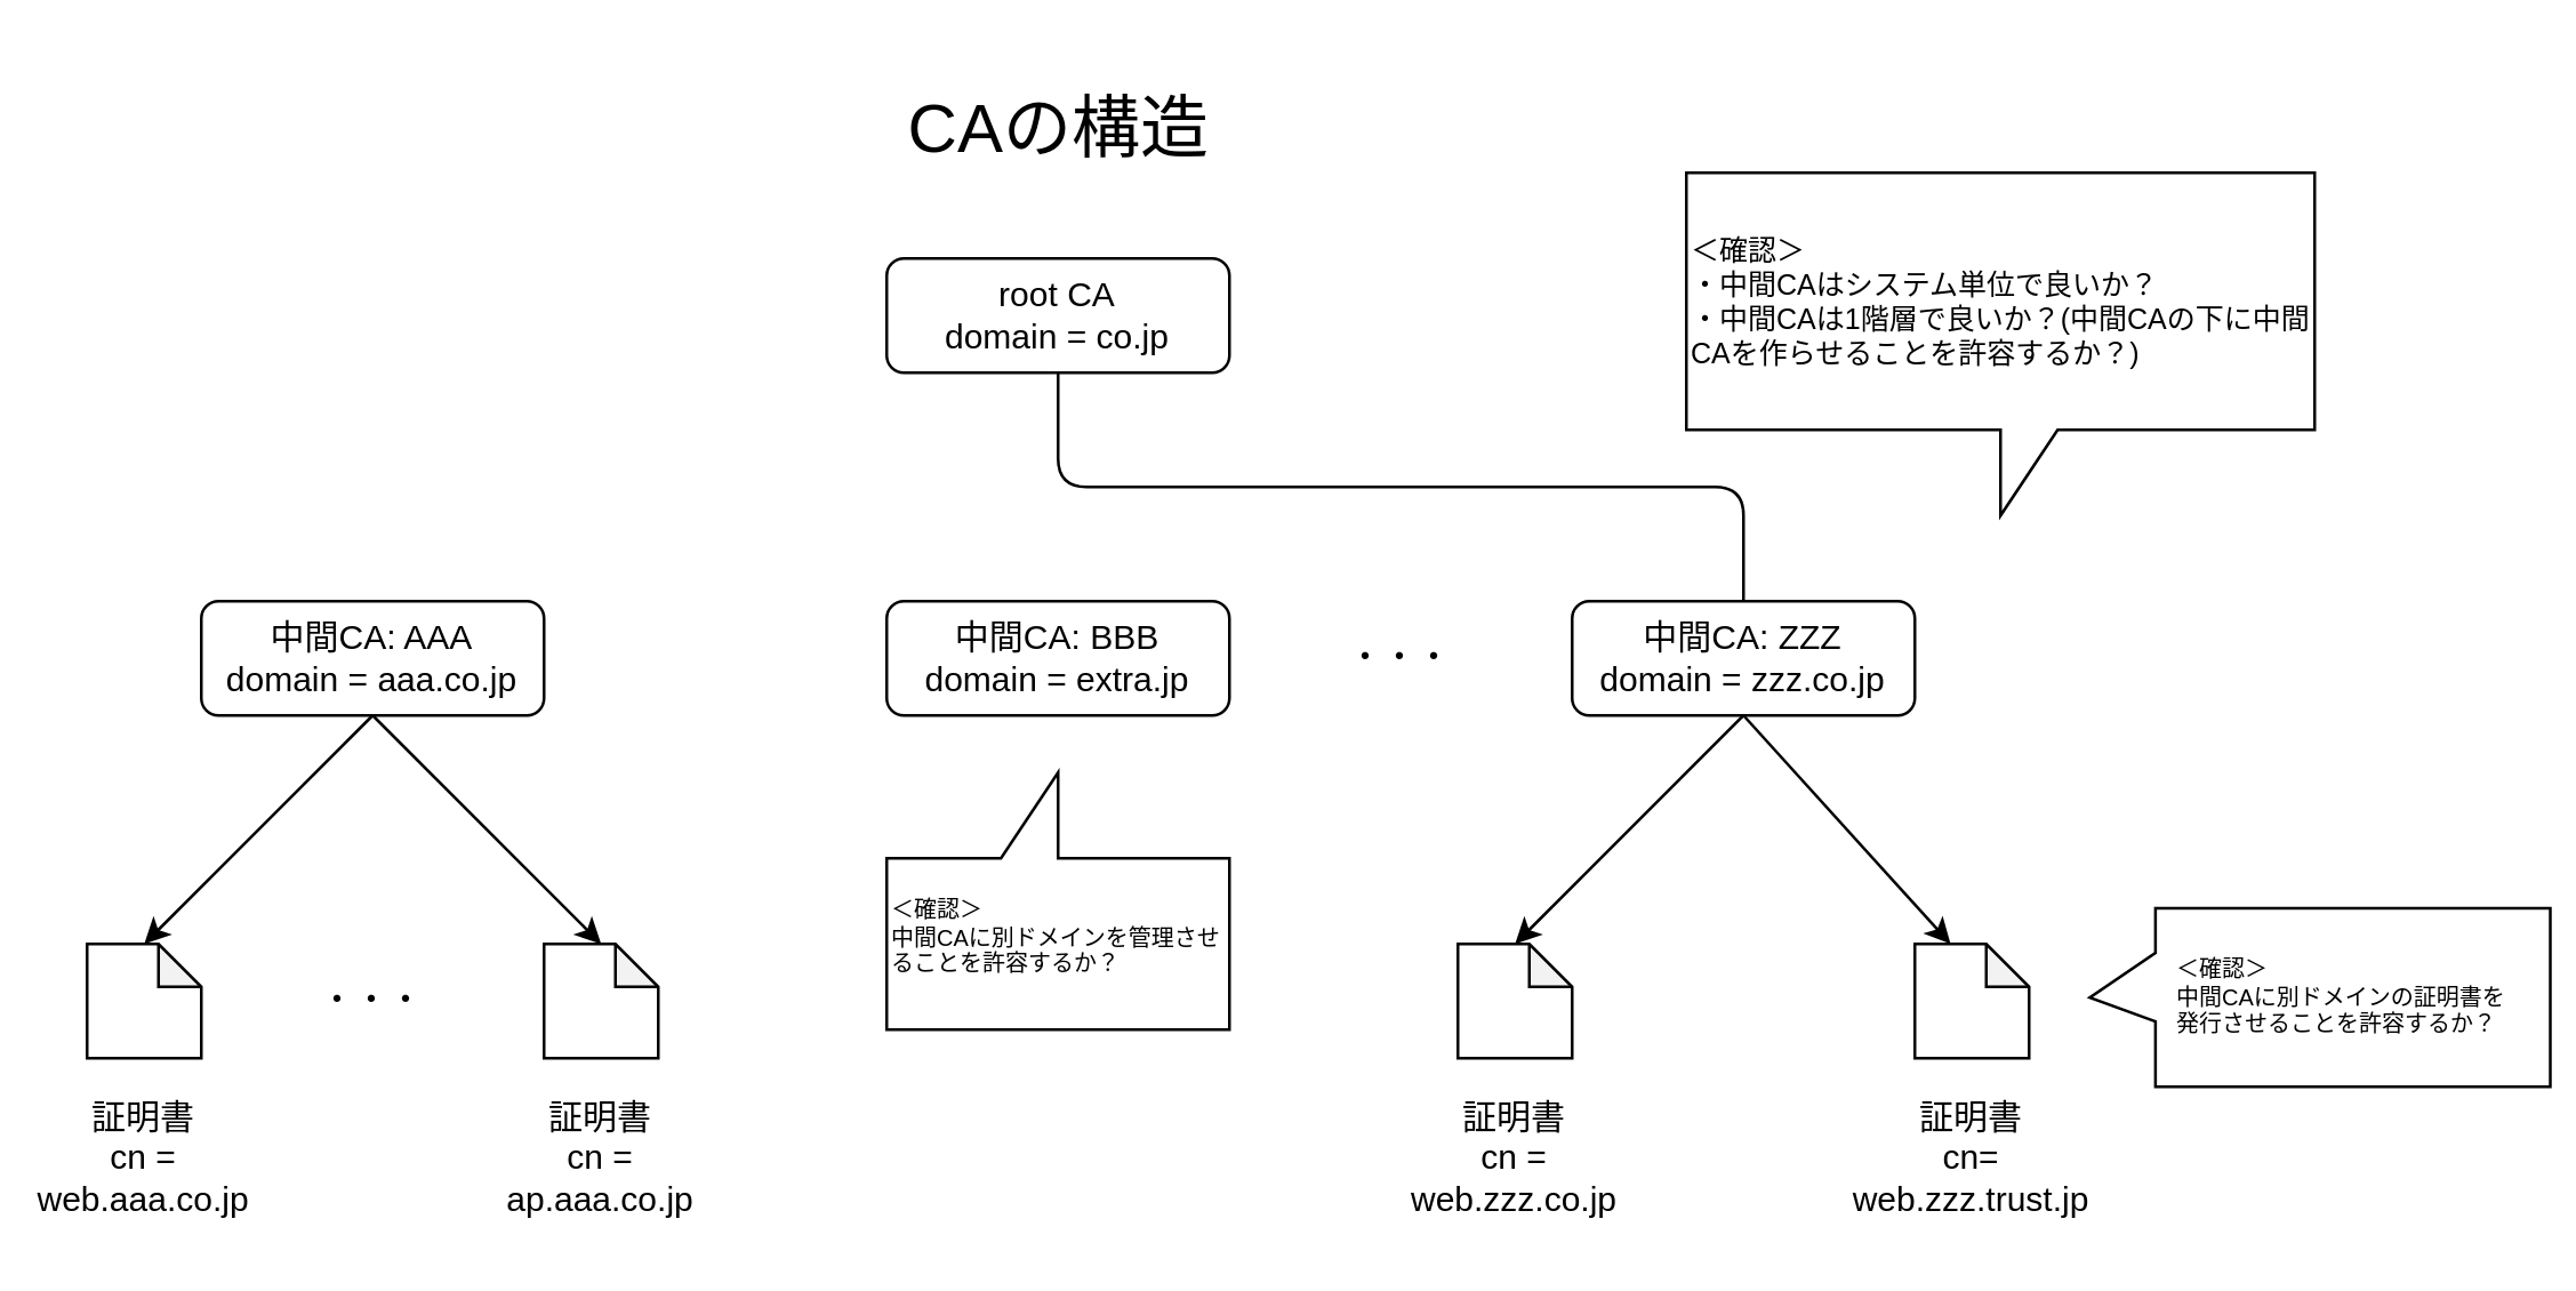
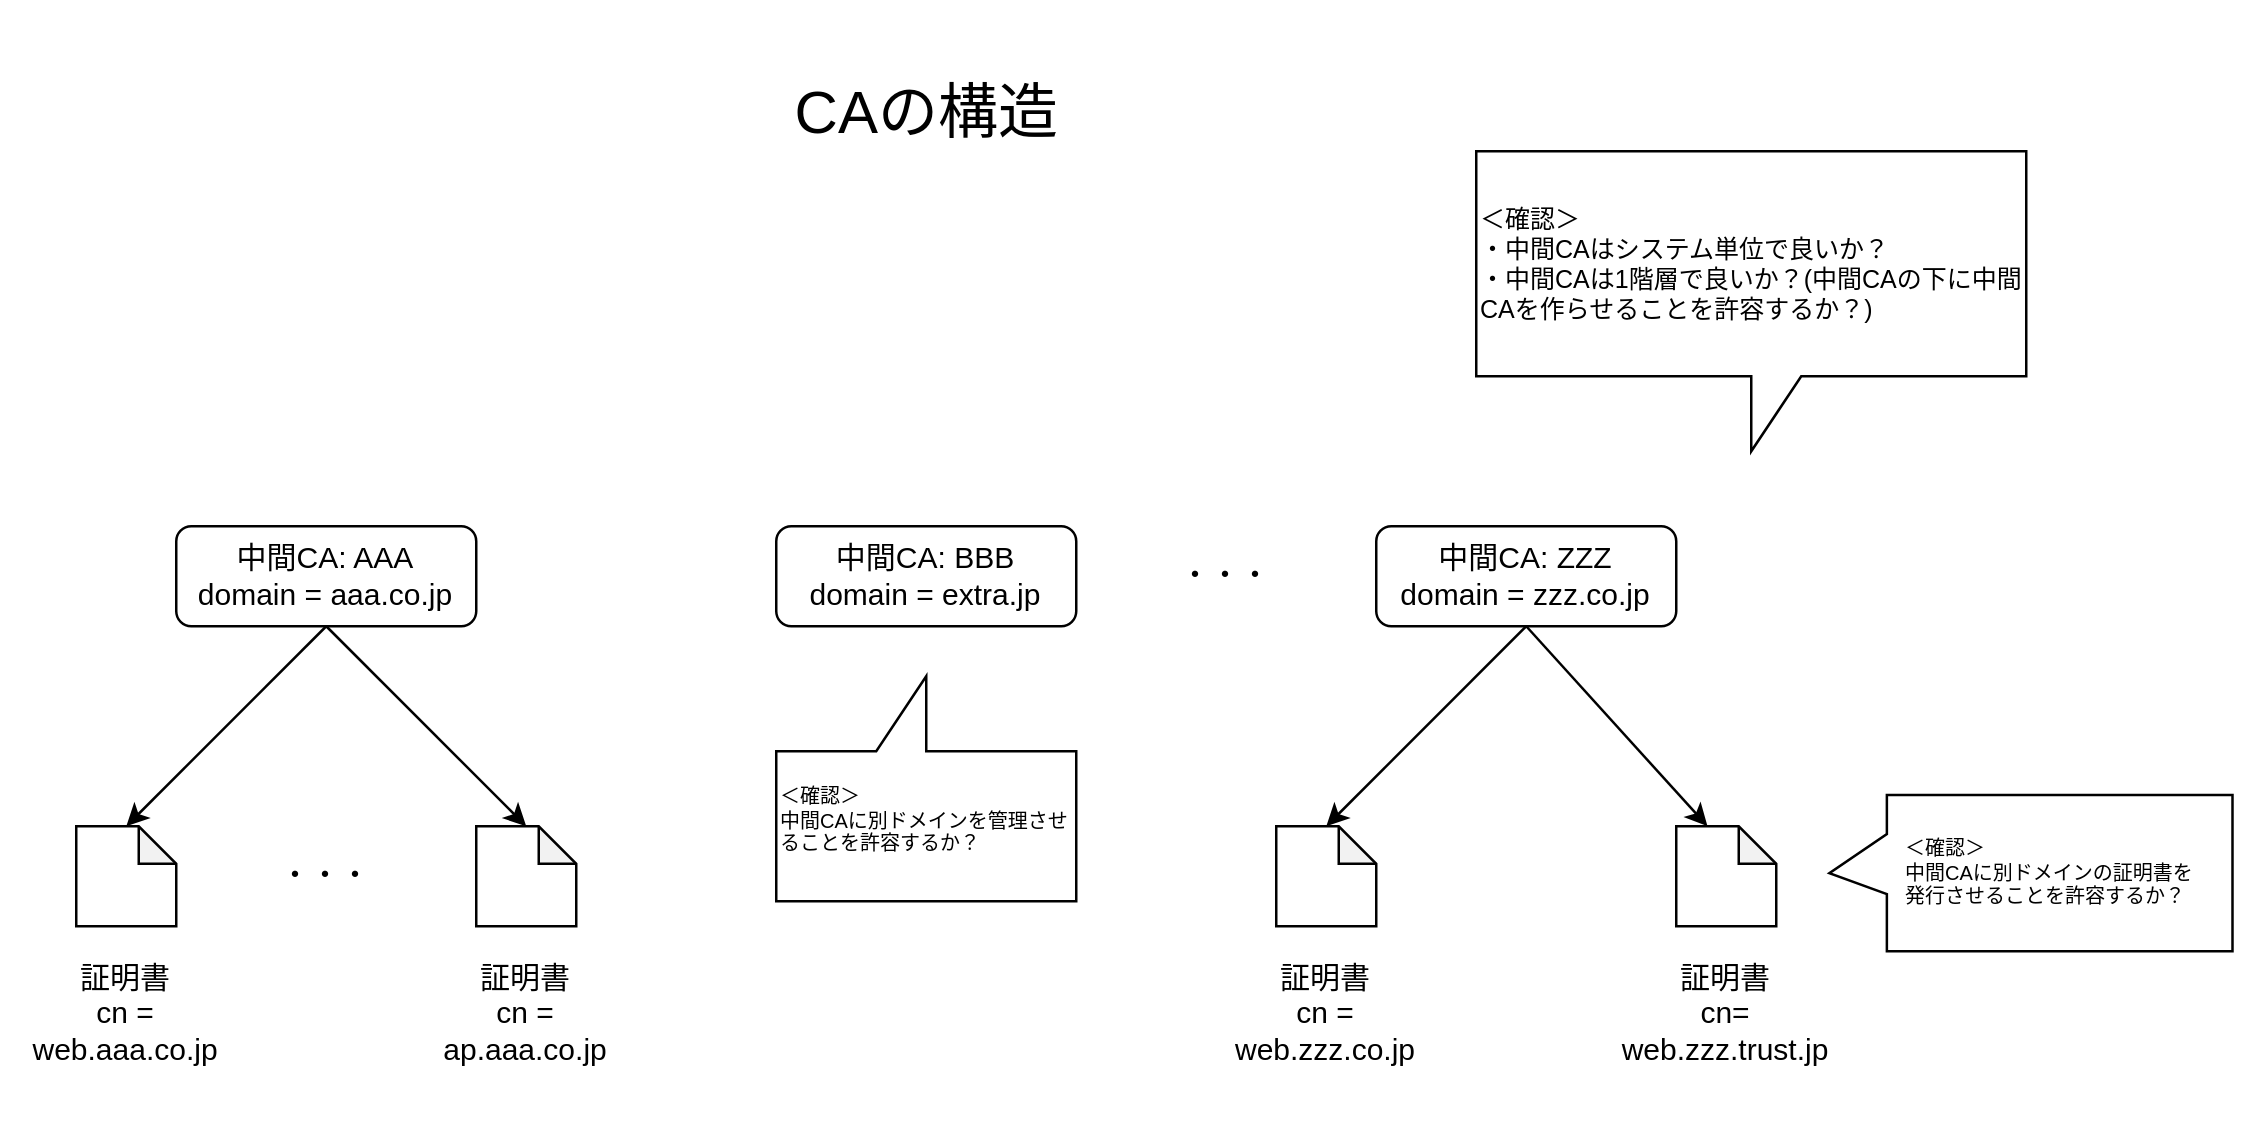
  <mxCell id="0" />
  <mxCell id="1" parent="0" />
- <mxCell id="2" value="root CA&lt;br&gt;domain = co.jp" style="rounded=1;whiteSpace=wrap;html=1;" parent="1" vertex="1"><mxGeometry x="310" y="90" width="120" height="40" as="geometry" /></mxCell>
  <mxCell id="3" style="edgeStyle=none;html=1;exitX=0.5;exitY=1;exitDx=0;exitDy=0;entryX=0.5;entryY=0;entryDx=0;entryDy=0;entryPerimeter=0;" parent="1" source="5" target="11" edge="1"><mxGeometry relative="1" as="geometry" /></mxCell>
  <mxCell id="4" style="edgeStyle=none;html=1;exitX=0.5;exitY=1;exitDx=0;exitDy=0;entryX=0.5;entryY=0;entryDx=0;entryDy=0;entryPerimeter=0;" parent="1" source="5" target="12" edge="1"><mxGeometry relative="1" as="geometry" /></mxCell>
  <mxCell id="5" value="中間CA: AAA&lt;br&gt;domain = aaa.co.jp" style="rounded=1;whiteSpace=wrap;html=1;" parent="1" vertex="1"><mxGeometry x="70" y="210" width="120" height="40" as="geometry" /></mxCell>
  <mxCell id="6" value="中間CA: BBB&lt;br&gt;domain = extra.jp" style="rounded=1;whiteSpace=wrap;html=1;" parent="1" vertex="1"><mxGeometry x="310" y="210" width="120" height="40" as="geometry" /></mxCell>
  <mxCell id="7" style="edgeStyle=none;html=1;exitX=0.5;exitY=1;exitDx=0;exitDy=0;entryX=0.5;entryY=0;entryDx=0;entryDy=0;entryPerimeter=0;fontSize=24;" parent="1" source="8" target="18" edge="1"><mxGeometry relative="1" as="geometry" /></mxCell>
  <mxCell id="8" value="中間CA: ZZZ&lt;br&gt;domain = zzz.co.jp" style="rounded=1;whiteSpace=wrap;html=1;" parent="1" vertex="1"><mxGeometry x="550" y="210" width="120" height="40" as="geometry" /></mxCell>
  <mxCell id="9" value="・・・" style="text;html=1;strokeColor=none;fillColor=none;align=center;verticalAlign=middle;whiteSpace=wrap;rounded=0;" parent="1" vertex="1"><mxGeometry x="460" y="215" width="60" height="30" as="geometry" /></mxCell>
- <mxCell id="10" value="" style="endArrow=none;html=1;entryX=0.5;entryY=1;entryDx=0;entryDy=0;exitX=0.5;exitY=0;exitDx=0;exitDy=0;" parent="1" source="8" target="2" edge="1"><mxGeometry width="50" height="50" relative="1" as="geometry"><mxPoint x="220" y="220" as="sourcePoint" /><mxPoint x="220" y="140" as="targetPoint" /><Array as="points"><mxPoint x="610" y="170" /><mxPoint x="370" y="170" /></Array></mxGeometry></mxCell>
  <mxCell id="11" value="" style="shape=note;whiteSpace=wrap;html=1;backgroundOutline=1;darkOpacity=0.05;size=15;" parent="1" vertex="1"><mxGeometry x="30" y="330" width="40" height="40" as="geometry" /></mxCell>
  <mxCell id="12" value="" style="shape=note;whiteSpace=wrap;html=1;backgroundOutline=1;darkOpacity=0.05;size=15;" parent="1" vertex="1"><mxGeometry x="190" y="330" width="40" height="40" as="geometry" /></mxCell>
  <mxCell id="13" value="・・・" style="text;html=1;strokeColor=none;fillColor=none;align=center;verticalAlign=middle;whiteSpace=wrap;rounded=0;" parent="1" vertex="1"><mxGeometry x="100" y="335" width="60" height="30" as="geometry" /></mxCell>
  <mxCell id="14" value="証明書&lt;br&gt;cn = web.aaa.co.jp" style="text;html=1;strokeColor=none;fillColor=none;align=center;verticalAlign=middle;whiteSpace=wrap;rounded=0;" parent="1" vertex="1"><mxGeometry x="20" y="390" width="60" height="30" as="geometry" /></mxCell>
  <mxCell id="15" value="証明書&lt;br&gt;cn = ap.aaa.co.jp" style="text;html=1;strokeColor=none;fillColor=none;align=center;verticalAlign=middle;whiteSpace=wrap;rounded=0;" parent="1" vertex="1"><mxGeometry x="180" y="390" width="60" height="30" as="geometry" /></mxCell>
  <mxCell id="16" value="&lt;font style=&quot;font-size: 24px;&quot;&gt;CAの構造&lt;/font&gt;" style="text;html=1;strokeColor=none;fillColor=none;align=center;verticalAlign=middle;whiteSpace=wrap;rounded=0;" parent="1" vertex="1"><mxGeometry x="302.5" y="20" width="135" height="50" as="geometry" /></mxCell>
  <mxCell id="17" style="edgeStyle=none;html=1;exitX=0.5;exitY=1;exitDx=0;exitDy=0;entryX=0;entryY=0;entryDx=12.5;entryDy=0;entryPerimeter=0;" parent="1" source="8" target="19" edge="1"><mxGeometry relative="1" as="geometry"><mxPoint x="140" y="260" as="sourcePoint" /><mxPoint x="530" y="330" as="targetPoint" /></mxGeometry></mxCell>
  <mxCell id="18" value="" style="shape=note;whiteSpace=wrap;html=1;backgroundOutline=1;darkOpacity=0.05;size=15;" parent="1" vertex="1"><mxGeometry x="510" y="330" width="40" height="40" as="geometry" /></mxCell>
  <mxCell id="19" value="" style="shape=note;whiteSpace=wrap;html=1;backgroundOutline=1;darkOpacity=0.05;size=15;" parent="1" vertex="1"><mxGeometry x="670" y="330" width="40" height="40" as="geometry" /></mxCell>
  <mxCell id="20" value="証明書&lt;br&gt;cn = web.zzz.co.jp" style="text;html=1;strokeColor=none;fillColor=none;align=center;verticalAlign=middle;whiteSpace=wrap;rounded=0;" parent="1" vertex="1"><mxGeometry x="500" y="390" width="60" height="30" as="geometry" /></mxCell>
  <mxCell id="21" value="証明書&lt;br&gt;cn=&lt;br&gt;web.zzz.trust.jp" style="text;html=1;strokeColor=none;fillColor=none;align=center;verticalAlign=middle;whiteSpace=wrap;rounded=0;" parent="1" vertex="1"><mxGeometry x="660" y="390" width="60" height="30" as="geometry" /></mxCell>
  <mxCell id="22" value="" style="shape=callout;whiteSpace=wrap;html=1;perimeter=calloutPerimeter;fontSize=24;position2=0.5;rotation=-180;" parent="1" vertex="1"><mxGeometry x="310" y="270" width="120" height="90" as="geometry" /></mxCell>
  <mxCell id="23" value="＜確認＞&lt;br&gt;中間CAに別ドメインを管理させることを許容するか？" style="text;html=1;strokeColor=none;fillColor=none;align=left;verticalAlign=middle;whiteSpace=wrap;rounded=0;fontSize=8;" parent="1" vertex="1"><mxGeometry x="310" y="300" width="120" height="55" as="geometry" /></mxCell>
  <mxCell id="24" value="" style="shape=callout;whiteSpace=wrap;html=1;perimeter=calloutPerimeter;fontSize=24;position2=0.5;rotation=90;size=23;position=0.25;base=24;" parent="1" vertex="1"><mxGeometry x="780.63" y="268.13" width="62.5" height="161.25" as="geometry" /></mxCell>
  <mxCell id="25" value="＜確認＞&lt;br&gt;中間CAに別ドメインの証明書を発行させることを許容するか？" style="text;html=1;strokeColor=none;fillColor=none;align=left;verticalAlign=middle;whiteSpace=wrap;rounded=0;fontSize=8;" parent="1" vertex="1"><mxGeometry x="760" y="321.25" width="120" height="55" as="geometry" /></mxCell>
  <mxCell id="26" value="＜確認＞&lt;br&gt;・中間CAはシステム単位で良いか？&lt;br&gt;・中間CAは1階層で良いか？(中間CAの下に中間CAを作らせることを許容するか？)" style="shape=callout;whiteSpace=wrap;html=1;perimeter=calloutPerimeter;fontSize=10;align=left;" parent="1" vertex="1"><mxGeometry x="590" y="60" width="220" height="120" as="geometry" /></mxCell>
